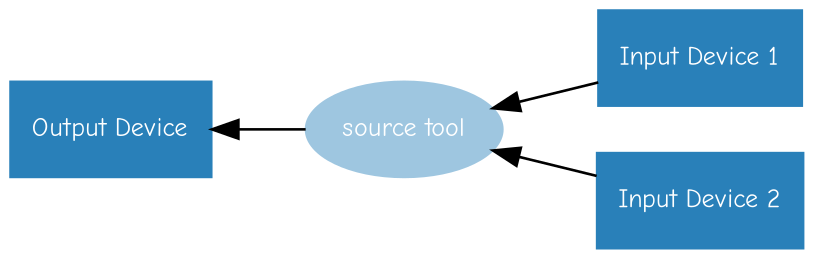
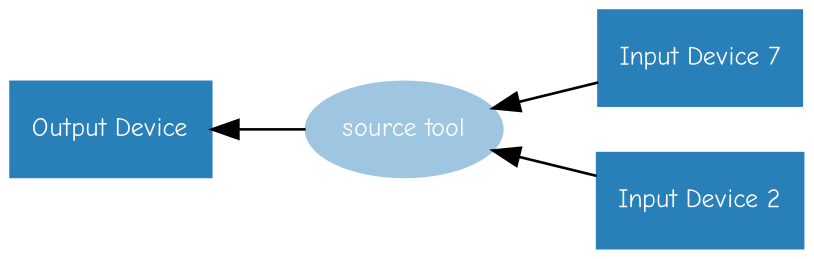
  digraph {
    rankdir=RL
    fontname="Comic Neue"
    node [color="#2980b9" fontcolor="#ffffff" fontname="Comic Neue" fontsize=10 shape=rect style=filled]
    edge [arrowhead=normal style=solid fontname="Comic Neue"]
    n1 [label="Output Device"]
-   n2 [label="Input Device 1"]
+   n2 [label="Input Device 7"]
    n3 [color="#9ec6e0" label="source tool" shape=oval]
    n4 [label="Input Device 2"]
    n2 -> n3
    n3 -> n1
    n4 -> n3
  }
